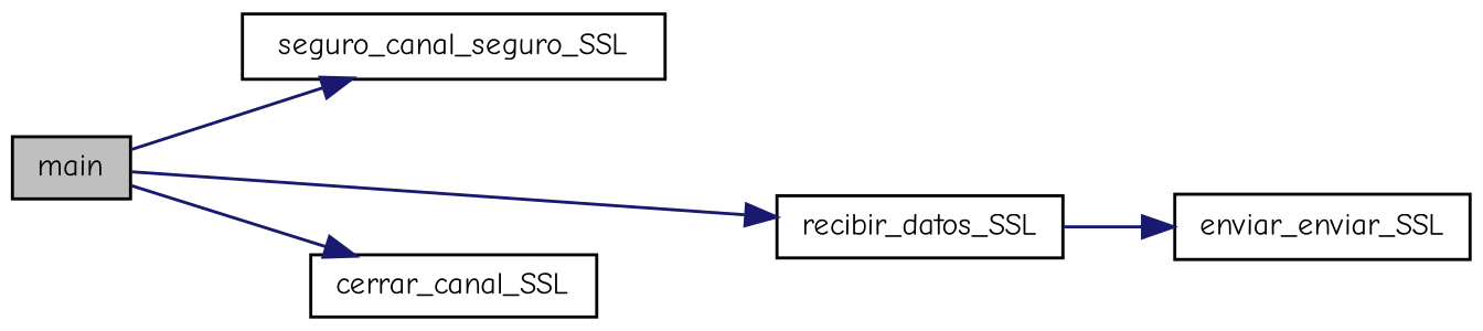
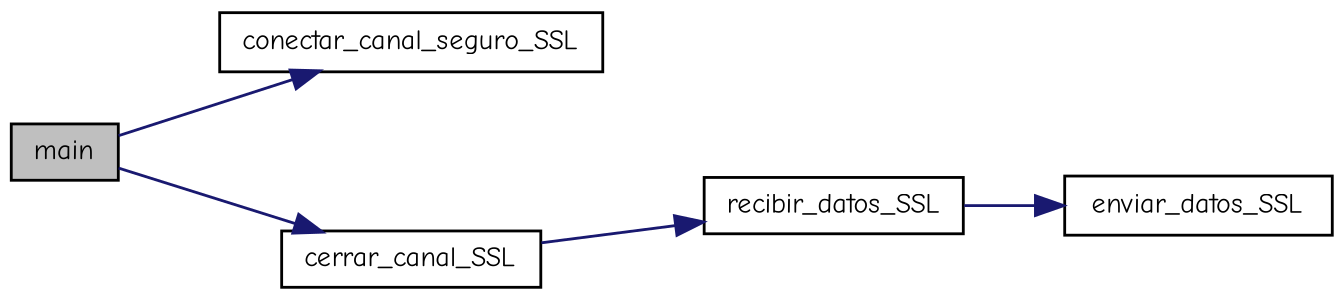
  digraph {
    fontname="Comic Neue"
    rankdir=LR
    node [color=black fillcolor=white fontname="Comic Neue" fontsize=10 shape=record style=filled]
    edge [color=midnightblue fontname="Comic Neue" fontsize=10 labelfontname=Helvetica labelfontsize=10 style=solid]
    n1 [fillcolor=grey75 fontcolor=black height=0.2 label=main width=0.4]
-   n2 [height=0.2 label=seguro_canal_seguro_SSL width=0.4]
+   n2 [height=0.2 label=conectar_canal_seguro_SSL width=0.4]
    n3 [height=0.2 label=recibir_datos_SSL width=0.4]
    n4 [height=0.2 label=cerrar_canal_SSL width=0.4]
-   n5 [height=0.2 label=enviar_enviar_SSL width=0.4]
+   n5 [height=0.2 label=enviar_datos_SSL width=0.4]
    n1 -> n2
-   n1 -> n3
+   n4 -> n3
    n1 -> n4
    n3 -> n5
  }
